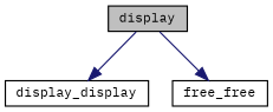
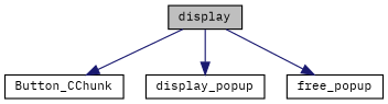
  digraph {
    fontname="IBM Plex Mono"
    rankdir=TB
    node [color=black fillcolor=white fontname="IBM Plex Mono" fontsize=10 shape=record style=filled]
    edge [color=midnightblue fontname="IBM Plex Mono" fontsize=10 labelfontname=Helvetica labelfontsize=10 style=solid]
    n1 [fillcolor=grey75 fontcolor=black height=0.2 label=display width=0.4]
-   n3 [height=0.2 label=display_display width=0.4]
-   n4 [height=0.2 label=free_free width=0.4]
+   n2 [height=0.2 label=Button_CChunk width=0.4]
+   n3 [height=0.2 label=display_popup width=0.4]
+   n4 [height=0.2 label=free_popup width=0.4]
+   n1 -> n2
    n1 -> n3
    n1 -> n4
  }
